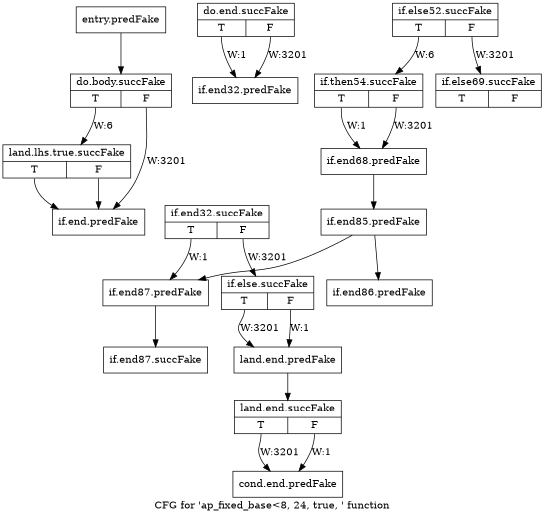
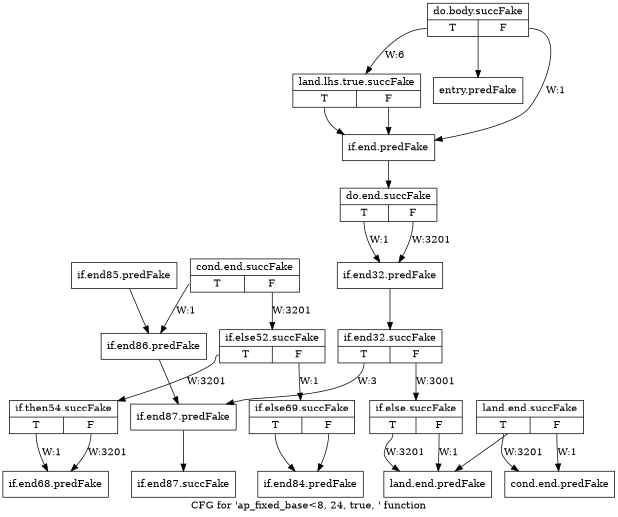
  digraph {
    label="CFG for 'ap_fixed_base\<8, 24, true, ' function"
    node [shape=record filename="/tools/Xilinx/Vitis_HLS/2022.1/include/ap_fixed_base.h"]
    edge [execusionnum=3200 filename="/tools/Xilinx/Vitis_HLS/2022.1/include/ap_fixed_base.h" tailport=s0]
    n1 [label="{entry.predFake}" filename=""]
    n2 [label="{do.body.succFake|{<s0>T|<s1>F}}" linenumber=602]
    n3 [label="{land.lhs.true.succFake|{<s0>T|<s1>F}}" linenumber=602]
    n4 [label="{if.end.predFake}" linenumber=602]
    n5 [label="{do.end.succFake|{<s0>T|<s1>F}}" linenumber=605]
    n6 [label="{if.end32.predFake}" linenumber=606]
    n7 [label="{if.end32.succFake|{<s0>T|<s1>F}}" linenumber=606]
    n8 [label="{if.end87.predFake}" linenumber=703]
    n9 [label="{if.else.succFake|{<s0>T|<s1>F}}" linenumber=612]
    n10 [label="{if.end87.succFake}" linenumber=704]
    n11 [label="{land.end.predFake}" linenumber=612]
    n12 [label="{land.end.succFake|{<s0>T|<s1>F}}" linenumber=616]
    n13 [label="{cond.end.predFake}" linenumber=616]
+   n14 [label="{cond.end.succFake|{<s0>T|<s1>F}}" linenumber=617]
    n15 [label="{if.end86.predFake}" filename=""]
    n16 [label="{if.else52.succFake|{<s0>T|<s1>F}}" linenumber=619]
    n17 [label="{if.then54.succFake|{<s0>T|<s1>F}}" linenumber=620]
    n18 [label="{if.else69.succFake|{<s0>T|<s1>F}}" linenumber=638]
    n19 [label="{if.end68.predFake}" linenumber=636]
+   n20 [label="{if.end84.predFake}" filename=""]
    n21 [label="{if.end85.predFake}" filename=""]
-   n1 -> n2 [tailport=""]
+   n2 -> n1 [tailport=""]
    n2 -> n3 [execusionnum=0 label="W:6"]
-   n2 -> n4 [label="W:3201" tailport=s1 execusionnum="" filename=""]
+   n2 -> n4 [label="W:1" tailport=s1 execusionnum="" filename=""]
    n3 -> n4 [execusionnum=0]
    n3 -> n4 [tailport=s1 execusionnum="" filename=""]
+   n4 -> n5 [tailport=""]
    n5 -> n6 [execusionnum=0 label="W:1"]
    n5 -> n6 [label="W:3201" tailport=s1 execusionnum="" filename=""]
-   n7 -> n8 [execusionnum=0 label="W:1"]
-   n7 -> n9 [label="W:3201" tailport=s1]
+   n6 -> n7 [tailport=""]
+   n7 -> n8 [execusionnum=0 label="W:3"]
+   n7 -> n9 [label="W:3001" tailport=s1]
    n8 -> n10 [execusionnum=0 tailport=""]
    n9 -> n11 [label="W:3201" filename=""]
    n9 -> n11 [label="W:1" tailport=s1 execusionnum="" filename=""]
-   n11 -> n12 [tailport=""]
+   n12 -> n11 [tailport=""]
    n12 -> n13 [label="W:3201"]
    n12 -> n13 [execusionnum=0 label="W:1" tailport=s1]
-   n21 -> n8 [filename="" tailport=""]
-   n16 -> n17 [label="W:6"]
-   n16 -> n18 [execusionnum=0 label="W:3201" tailport=s1]
+   n14 -> n15 [execusionnum=0 label="W:1"]
+   n14 -> n16 [label="W:3201" tailport=s1]
+   n15 -> n8 [filename="" tailport=""]
+   n16 -> n17 [label="W:3201"]
+   n16 -> n18 [execusionnum=0 label="W:1" tailport=s1]
    n17 -> n19 [execusionnum=0 label="W:1"]
    n17 -> n19 [label="W:3201" tailport=s1]
-   n19 -> n21 [tailport=""]
+   n18 -> n20 [execusionnum=0]
+   n18 -> n20 [execusionnum=0 tailport=s1]
    n21 -> n15 [filename="" tailport=""]
  }
